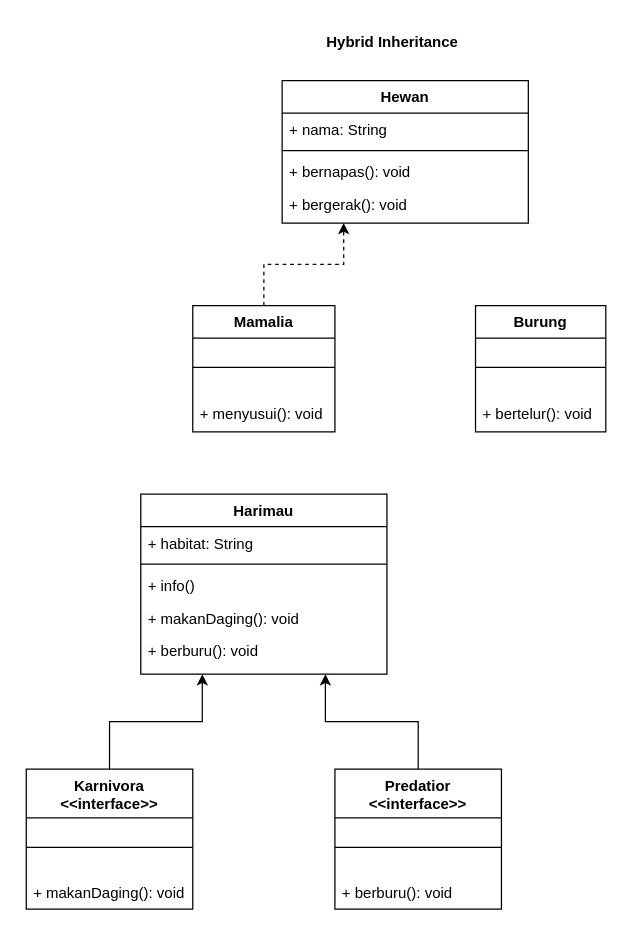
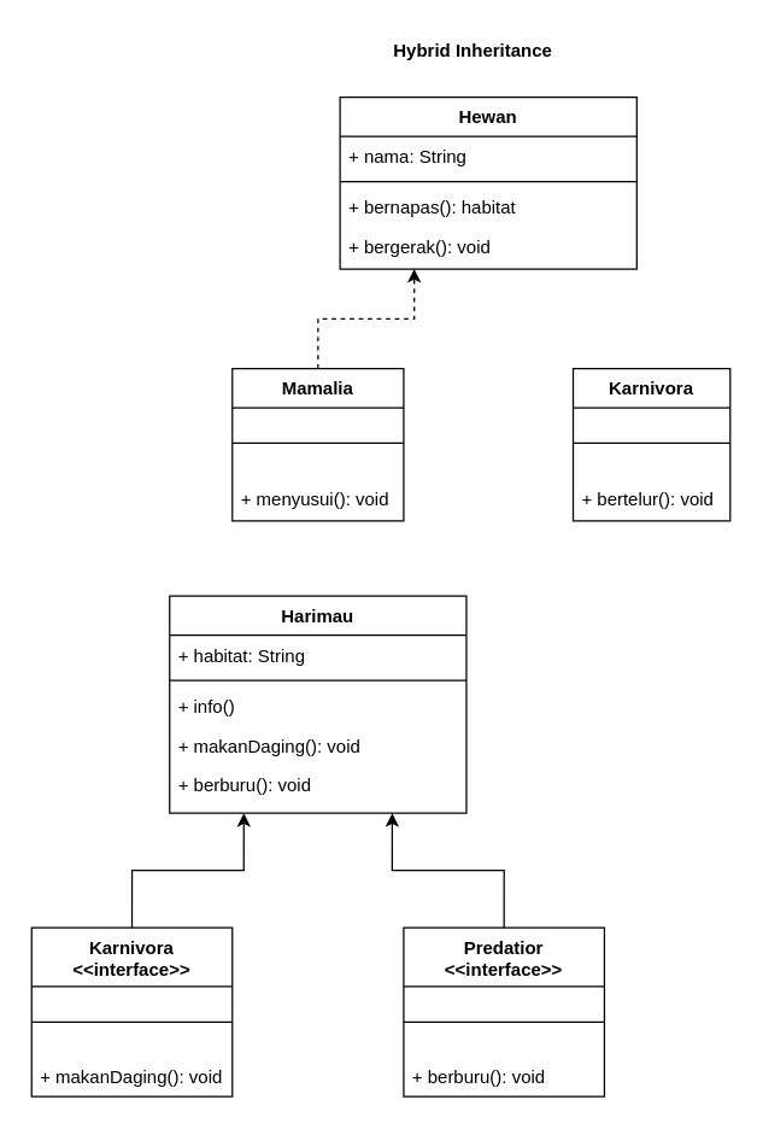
  <mxCell id="0" />
  <mxCell id="1" parent="0" />
  <mxCell id="2" value="&lt;span style=&quot;color: rgb(0, 0, 0); font-family: Helvetica; font-size: 12px; font-style: normal; font-variant-ligatures: normal; font-variant-caps: normal; font-weight: 700; letter-spacing: normal; orphans: 2; text-indent: 0px; text-transform: none; widows: 2; word-spacing: 0px; -webkit-text-stroke-width: 0px; white-space: nowrap; background-color: rgb(255, 255, 255); text-decoration-thickness: initial; text-decoration-style: initial; text-decoration-color: initial; float: none; display: inline !important;&quot;&gt;Hybrid Inheritance&lt;/span&gt;" style="text;whiteSpace=wrap;html=1;align=center;" parent="1" vertex="1"><mxGeometry x="257.25" y="20" width="112.5" height="25.91" as="geometry" /></mxCell>
  <mxCell id="3" value="Hewan" style="swimlane;fontStyle=1;align=center;verticalAlign=top;childLayout=stackLayout;horizontal=1;startSize=26;horizontalStack=0;resizeParent=1;resizeLast=0;collapsible=1;marginBottom=0;rounded=0;shadow=0;strokeWidth=1;" parent="1" vertex="1"><mxGeometry x="225" y="64" width="197" height="114" as="geometry"><mxRectangle x="550" y="140" width="160" height="26" as="alternateBounds" /></mxGeometry></mxCell>
  <mxCell id="4" value="+ nama: String" style="text;align=left;verticalAlign=top;spacingLeft=4;spacingRight=4;overflow=hidden;rotatable=0;points=[[0,0.5],[1,0.5]];portConstraint=eastwest;" parent="3" vertex="1"><mxGeometry y="26" width="197" height="26" as="geometry" /></mxCell>
  <mxCell id="5" value="" style="line;html=1;strokeWidth=1;align=left;verticalAlign=middle;spacingTop=-1;spacingLeft=3;spacingRight=3;rotatable=0;labelPosition=right;points=[];portConstraint=eastwest;" parent="3" vertex="1"><mxGeometry y="52" width="197" height="8" as="geometry" /></mxCell>
- <mxCell id="6" value="+ bernapas(): void" style="text;align=left;verticalAlign=top;spacingLeft=4;spacingRight=4;overflow=hidden;rotatable=0;points=[[0,0.5],[1,0.5]];portConstraint=eastwest;" parent="3" vertex="1"><mxGeometry y="60" width="197" height="26" as="geometry" /></mxCell>
+ <mxCell id="6" value="+ bernapas(): habitat" style="text;align=left;verticalAlign=top;spacingLeft=4;spacingRight=4;overflow=hidden;rotatable=0;points=[[0,0.5],[1,0.5]];portConstraint=eastwest;" parent="3" vertex="1"><mxGeometry y="60" width="197" height="26" as="geometry" /></mxCell>
  <mxCell id="7" value="+ bergerak(): void" style="text;align=left;verticalAlign=top;spacingLeft=4;spacingRight=4;overflow=hidden;rotatable=0;points=[[0,0.5],[1,0.5]];portConstraint=eastwest;" parent="3" vertex="1"><mxGeometry y="86" width="197" height="26" as="geometry" /></mxCell>
  <mxCell id="8" style="edgeStyle=orthogonalEdgeStyle;rounded=0;orthogonalLoop=1;jettySize=auto;html=1;exitX=0.5;exitY=0;exitDx=0;exitDy=0;entryX=0.25;entryY=1;entryDx=0;entryDy=0;dashed=1;" parent="1" source="9" target="3" edge="1"><mxGeometry relative="1" as="geometry" /></mxCell>
  <mxCell id="9" value="Mamalia" style="swimlane;fontStyle=1;align=center;verticalAlign=top;childLayout=stackLayout;horizontal=1;startSize=26;horizontalStack=0;resizeParent=1;resizeLast=0;collapsible=1;marginBottom=0;rounded=0;shadow=0;strokeWidth=1;" parent="1" vertex="1"><mxGeometry x="153.5" y="244" width="113.75" height="101" as="geometry"><mxRectangle x="550" y="140" width="160" height="26" as="alternateBounds" /></mxGeometry></mxCell>
  <mxCell id="10" value="" style="line;html=1;strokeWidth=1;align=left;verticalAlign=middle;spacingTop=-1;spacingLeft=3;spacingRight=3;rotatable=0;labelPosition=right;points=[];portConstraint=eastwest;" parent="9" vertex="1"><mxGeometry y="26" width="113.75" height="47" as="geometry" /></mxCell>
  <mxCell id="11" value="+ menyusui(): void" style="text;align=left;verticalAlign=top;spacingLeft=4;spacingRight=4;overflow=hidden;rotatable=0;points=[[0,0.5],[1,0.5]];portConstraint=eastwest;" parent="9" vertex="1"><mxGeometry y="73" width="113.75" height="26" as="geometry" /></mxCell>
- <mxCell id="12" value="Burung" style="swimlane;fontStyle=1;align=center;verticalAlign=top;childLayout=stackLayout;horizontal=1;startSize=26;horizontalStack=0;resizeParent=1;resizeLast=0;collapsible=1;marginBottom=0;rounded=0;shadow=0;strokeWidth=1;" parent="1" vertex="1"><mxGeometry x="379.75" y="244" width="104.25" height="101" as="geometry"><mxRectangle x="550" y="140" width="160" height="26" as="alternateBounds" /></mxGeometry></mxCell>
+ <mxCell id="12" value="Karnivora" style="swimlane;fontStyle=1;align=center;verticalAlign=top;childLayout=stackLayout;horizontal=1;startSize=26;horizontalStack=0;resizeParent=1;resizeLast=0;collapsible=1;marginBottom=0;rounded=0;shadow=0;strokeWidth=1;" parent="1" vertex="1"><mxGeometry x="379.75" y="244" width="104.25" height="101" as="geometry"><mxRectangle x="550" y="140" width="160" height="26" as="alternateBounds" /></mxGeometry></mxCell>
  <mxCell id="13" value="" style="line;html=1;strokeWidth=1;align=left;verticalAlign=middle;spacingTop=-1;spacingLeft=3;spacingRight=3;rotatable=0;labelPosition=right;points=[];portConstraint=eastwest;" parent="12" vertex="1"><mxGeometry y="26" width="104.25" height="47" as="geometry" /></mxCell>
  <mxCell id="14" value="+ bertelur(): void" style="text;align=left;verticalAlign=top;spacingLeft=4;spacingRight=4;overflow=hidden;rotatable=0;points=[[0,0.5],[1,0.5]];portConstraint=eastwest;" parent="12" vertex="1"><mxGeometry y="73" width="104.25" height="26" as="geometry" /></mxCell>
  <mxCell id="15" value="Harimau" style="swimlane;fontStyle=1;align=center;verticalAlign=top;childLayout=stackLayout;horizontal=1;startSize=26;horizontalStack=0;resizeParent=1;resizeLast=0;collapsible=1;marginBottom=0;rounded=0;shadow=0;strokeWidth=1;" parent="1" vertex="1"><mxGeometry x="111.88" y="395" width="197" height="144" as="geometry"><mxRectangle x="550" y="140" width="160" height="26" as="alternateBounds" /></mxGeometry></mxCell>
  <mxCell id="16" value="+ habitat: String" style="text;align=left;verticalAlign=top;spacingLeft=4;spacingRight=4;overflow=hidden;rotatable=0;points=[[0,0.5],[1,0.5]];portConstraint=eastwest;" parent="15" vertex="1"><mxGeometry y="26" width="197" height="26" as="geometry" /></mxCell>
  <mxCell id="17" value="" style="line;html=1;strokeWidth=1;align=left;verticalAlign=middle;spacingTop=-1;spacingLeft=3;spacingRight=3;rotatable=0;labelPosition=right;points=[];portConstraint=eastwest;" parent="15" vertex="1"><mxGeometry y="52" width="197" height="8" as="geometry" /></mxCell>
  <mxCell id="18" value="+ info()" style="text;align=left;verticalAlign=top;spacingLeft=4;spacingRight=4;overflow=hidden;rotatable=0;points=[[0,0.5],[1,0.5]];portConstraint=eastwest;" parent="15" vertex="1"><mxGeometry y="60" width="197" height="26" as="geometry" /></mxCell>
  <mxCell id="19" value="+ makanDaging(): void" style="text;align=left;verticalAlign=top;spacingLeft=4;spacingRight=4;overflow=hidden;rotatable=0;points=[[0,0.5],[1,0.5]];portConstraint=eastwest;" parent="15" vertex="1"><mxGeometry y="86" width="197" height="26" as="geometry" /></mxCell>
  <mxCell id="20" value="+ berburu(): void" style="text;align=left;verticalAlign=top;spacingLeft=4;spacingRight=4;overflow=hidden;rotatable=0;points=[[0,0.5],[1,0.5]];portConstraint=eastwest;" parent="15" vertex="1"><mxGeometry y="112" width="197" height="26" as="geometry" /></mxCell>
  <mxCell id="21" style="edgeStyle=orthogonalEdgeStyle;rounded=0;orthogonalLoop=1;jettySize=auto;html=1;exitX=0.5;exitY=0;exitDx=0;exitDy=0;entryX=0.25;entryY=1;entryDx=0;entryDy=0;" parent="1" source="22" target="15" edge="1"><mxGeometry relative="1" as="geometry" /></mxCell>
  <mxCell id="22" value="Karnivora&#10;&lt;&lt;interface&gt;&gt;" style="swimlane;fontStyle=1;align=center;verticalAlign=top;childLayout=stackLayout;horizontal=1;startSize=39;horizontalStack=0;resizeParent=1;resizeLast=0;collapsible=1;marginBottom=0;rounded=0;shadow=0;strokeWidth=1;" parent="1" vertex="1"><mxGeometry x="20.25" y="615" width="133.25" height="112" as="geometry"><mxRectangle x="550" y="140" width="160" height="26" as="alternateBounds" /></mxGeometry></mxCell>
  <mxCell id="23" value="" style="line;html=1;strokeWidth=1;align=left;verticalAlign=middle;spacingTop=-1;spacingLeft=3;spacingRight=3;rotatable=0;labelPosition=right;points=[];portConstraint=eastwest;" parent="22" vertex="1"><mxGeometry y="39" width="133.25" height="47" as="geometry" /></mxCell>
  <mxCell id="24" value="+ makanDaging(): void" style="text;align=left;verticalAlign=top;spacingLeft=4;spacingRight=4;overflow=hidden;rotatable=0;points=[[0,0.5],[1,0.5]];portConstraint=eastwest;" parent="22" vertex="1"><mxGeometry y="86" width="133.25" height="26" as="geometry" /></mxCell>
  <mxCell id="25" style="edgeStyle=orthogonalEdgeStyle;rounded=0;orthogonalLoop=1;jettySize=auto;html=1;exitX=0.5;exitY=0;exitDx=0;exitDy=0;entryX=0.75;entryY=1;entryDx=0;entryDy=0;" parent="1" source="26" target="15" edge="1"><mxGeometry relative="1" as="geometry" /></mxCell>
  <mxCell id="26" value="Predatior&#10;&lt;&lt;interface&gt;&gt;" style="swimlane;fontStyle=1;align=center;verticalAlign=top;childLayout=stackLayout;horizontal=1;startSize=39;horizontalStack=0;resizeParent=1;resizeLast=0;collapsible=1;marginBottom=0;rounded=0;shadow=0;strokeWidth=1;" parent="1" vertex="1"><mxGeometry x="267.25" y="615" width="133.25" height="112" as="geometry"><mxRectangle x="550" y="140" width="160" height="26" as="alternateBounds" /></mxGeometry></mxCell>
  <mxCell id="27" value="" style="line;html=1;strokeWidth=1;align=left;verticalAlign=middle;spacingTop=-1;spacingLeft=3;spacingRight=3;rotatable=0;labelPosition=right;points=[];portConstraint=eastwest;" parent="26" vertex="1"><mxGeometry y="39" width="133.25" height="47" as="geometry" /></mxCell>
  <mxCell id="28" value="+ berburu(): void" style="text;align=left;verticalAlign=top;spacingLeft=4;spacingRight=4;overflow=hidden;rotatable=0;points=[[0,0.5],[1,0.5]];portConstraint=eastwest;" parent="26" vertex="1"><mxGeometry y="86" width="133.25" height="26" as="geometry" /></mxCell>
